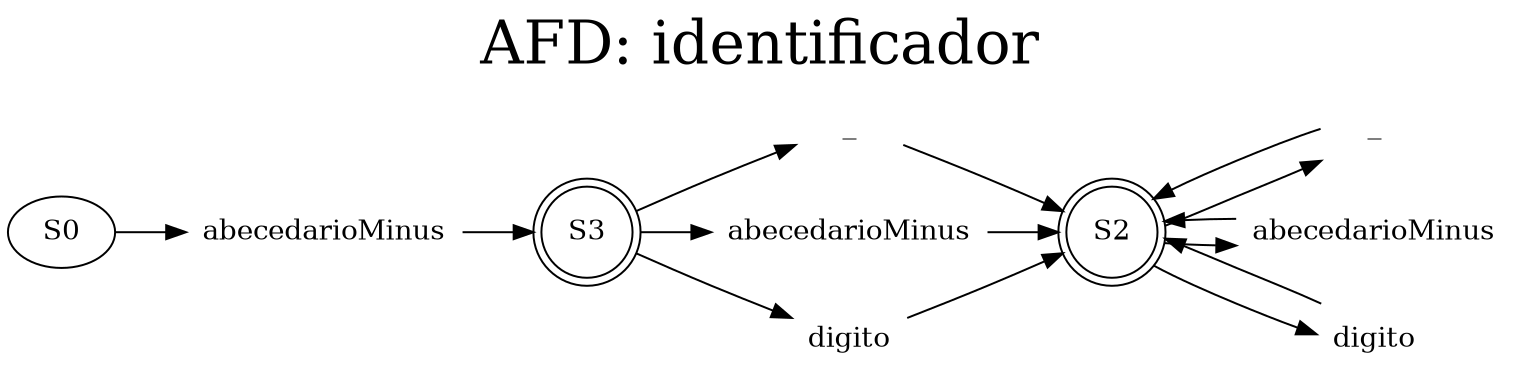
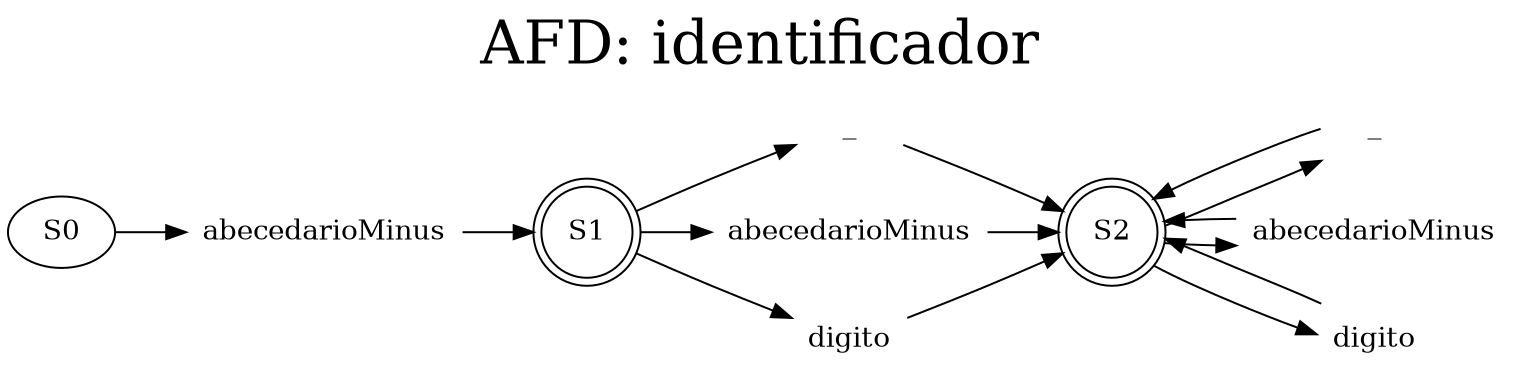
  digraph {
    fontsize=30
    label=<AFD: identificador>
    labelloc=t
    rankdir=LR
    node [shape=none]
    n1 [label=abecedarioMinus]
-   S1 [shape=doublecircle label=S3]
+   S1 [shape=doublecircle]
    S0 [shape=""]
    n4 [label=_]
    n5 [label=abecedarioMinus]
    n6 [label=digito]
    S2 [shape=doublecircle]
    n8 [label=_]
    n9 [label=abecedarioMinus]
    n10 [label=digito]
    n1 -> S1
    S1 -> n4
    S1 -> n5
    S1 -> n6
    S0 -> n1
    n4 -> S2
    n5 -> S2
    n6 -> S2
    S2 -> n8
    S2 -> n9
    S2 -> n10
    n8 -> S2
    n9 -> S2
    n10 -> S2
  }
